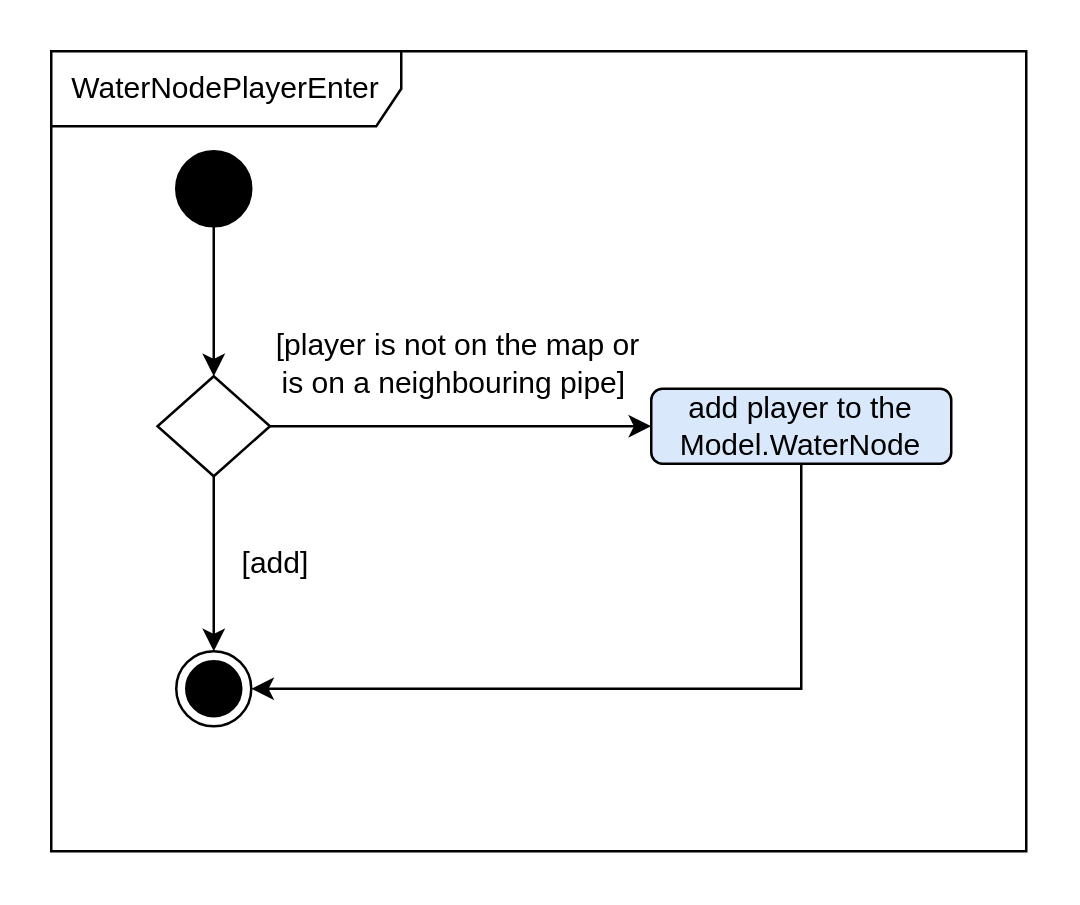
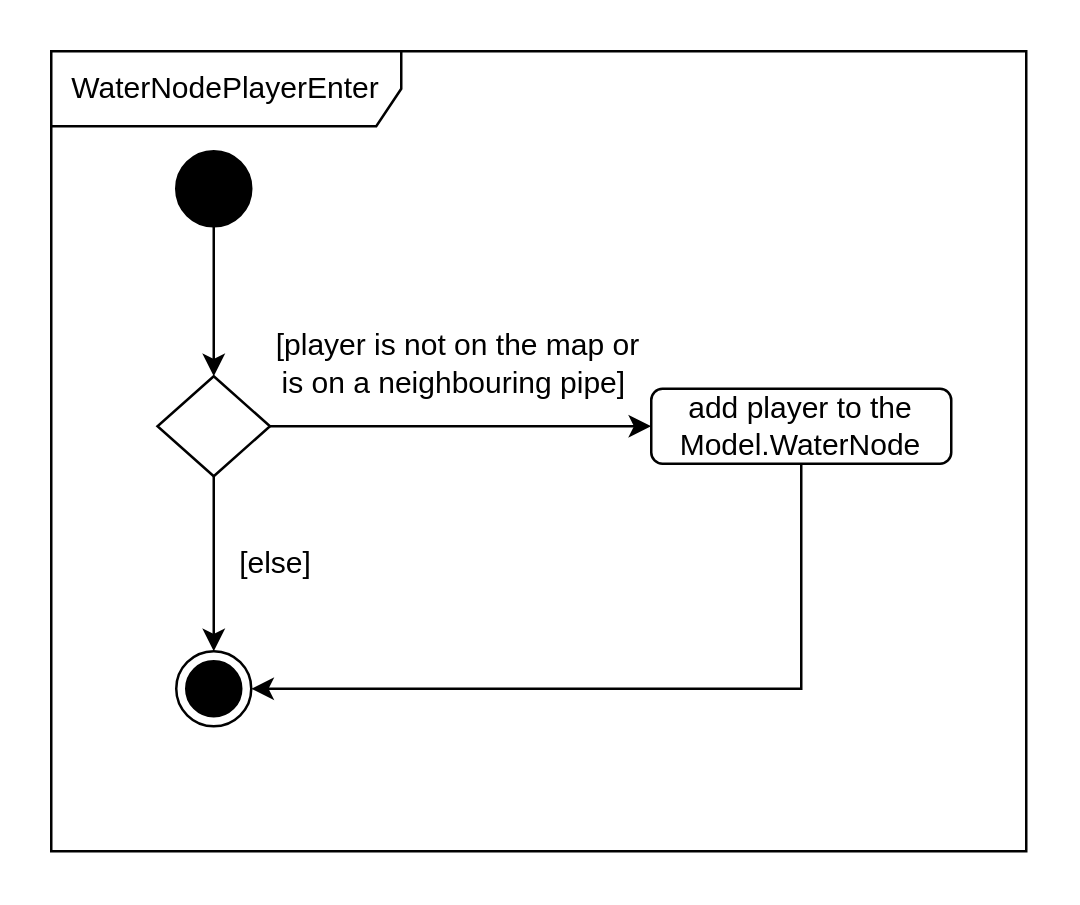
  <mxCell id="0" />
  <mxCell id="1" parent="0" />
  <mxCell id="2" value="WaterNodePlayerEnter" style="shape=umlFrame;whiteSpace=wrap;html=1;width=140;height=30;" vertex="1" parent="1"><mxGeometry x="20" y="20" width="390" height="320" as="geometry" /></mxCell>
  <mxCell id="3" value="" style="ellipse;fillColor=strokeColor;" vertex="1" parent="1"><mxGeometry x="70" y="60" width="30" height="30" as="geometry" /></mxCell>
  <mxCell id="4" value="" style="ellipse;html=1;shape=endState;fillColor=strokeColor;" vertex="1" parent="1"><mxGeometry x="70" y="260" width="30" height="30" as="geometry" /></mxCell>
  <mxCell id="5" value="" style="endArrow=classic;html=1;rounded=0;exitX=0.5;exitY=1;exitDx=0;exitDy=0;entryX=0.5;entryY=0;entryDx=0;entryDy=0;" edge="1" parent="1" source="3" target="6"><mxGeometry width="50" height="50" relative="1" as="geometry"><mxPoint x="100" y="240" as="sourcePoint" /><mxPoint x="150" y="190" as="targetPoint" /></mxGeometry></mxCell>
  <mxCell id="6" value="" style="rhombus;whiteSpace=wrap;html=1;" vertex="1" parent="1"><mxGeometry x="62.5" y="150" width="45" height="40" as="geometry" /></mxCell>
  <mxCell id="7" value="" style="endArrow=classic;html=1;rounded=0;exitX=0.5;exitY=1;exitDx=0;exitDy=0;entryX=0.5;entryY=0;entryDx=0;entryDy=0;" edge="1" parent="1" source="6" target="4"><mxGeometry width="50" height="50" relative="1" as="geometry"><mxPoint x="100" y="240" as="sourcePoint" /><mxPoint x="150" y="190" as="targetPoint" /></mxGeometry></mxCell>
- <mxCell id="8" value="[add]" style="text;html=1;strokeColor=none;fillColor=none;align=center;verticalAlign=middle;whiteSpace=wrap;rounded=0;" vertex="1" parent="1"><mxGeometry x="80" y="210" width="60" height="30" as="geometry" /></mxCell>
- <mxCell id="9" value="add player to the Model.WaterNode" style="rounded=1;whiteSpace=wrap;html=1;fillColor=#dae8fc;" vertex="1" parent="1"><mxGeometry x="260" y="155" width="120" height="30" as="geometry" /></mxCell>
+ <mxCell id="8" value="[else]" style="text;html=1;strokeColor=none;fillColor=none;align=center;verticalAlign=middle;whiteSpace=wrap;rounded=0;" vertex="1" parent="1"><mxGeometry x="80" y="210" width="60" height="30" as="geometry" /></mxCell>
+ <mxCell id="9" value="add player to the Model.WaterNode" style="rounded=1;whiteSpace=wrap;html=1;" vertex="1" parent="1"><mxGeometry x="260" y="155" width="120" height="30" as="geometry" /></mxCell>
  <mxCell id="10" value="" style="endArrow=classic;html=1;rounded=0;exitX=1;exitY=0.5;exitDx=0;exitDy=0;entryX=0;entryY=0.5;entryDx=0;entryDy=0;" edge="1" parent="1" source="6" target="9"><mxGeometry width="50" height="50" relative="1" as="geometry"><mxPoint x="100" y="240" as="sourcePoint" /><mxPoint x="150" y="190" as="targetPoint" /></mxGeometry></mxCell>
  <mxCell id="11" value="[player is not on the map or is on a neighbouring pipe]&amp;nbsp;" style="text;html=1;strokeColor=none;fillColor=none;align=center;verticalAlign=middle;whiteSpace=wrap;rounded=0;" vertex="1" parent="1"><mxGeometry x="107.5" y="120" width="150" height="50" as="geometry" /></mxCell>
  <mxCell id="12" style="edgeStyle=orthogonalEdgeStyle;rounded=0;orthogonalLoop=1;jettySize=auto;html=1;exitX=0.5;exitY=1;exitDx=0;exitDy=0;" edge="1" parent="1" source="9" target="9"><mxGeometry relative="1" as="geometry" /></mxCell>
  <mxCell id="13" value="" style="endArrow=classic;html=1;rounded=0;exitX=0.5;exitY=1;exitDx=0;exitDy=0;entryX=1;entryY=0.5;entryDx=0;entryDy=0;" edge="1" parent="1" source="9" target="4"><mxGeometry width="50" height="50" relative="1" as="geometry"><mxPoint x="100" y="190" as="sourcePoint" /><mxPoint x="150" y="140" as="targetPoint" /><Array as="points"><mxPoint x="320" y="275" /></Array></mxGeometry></mxCell>
